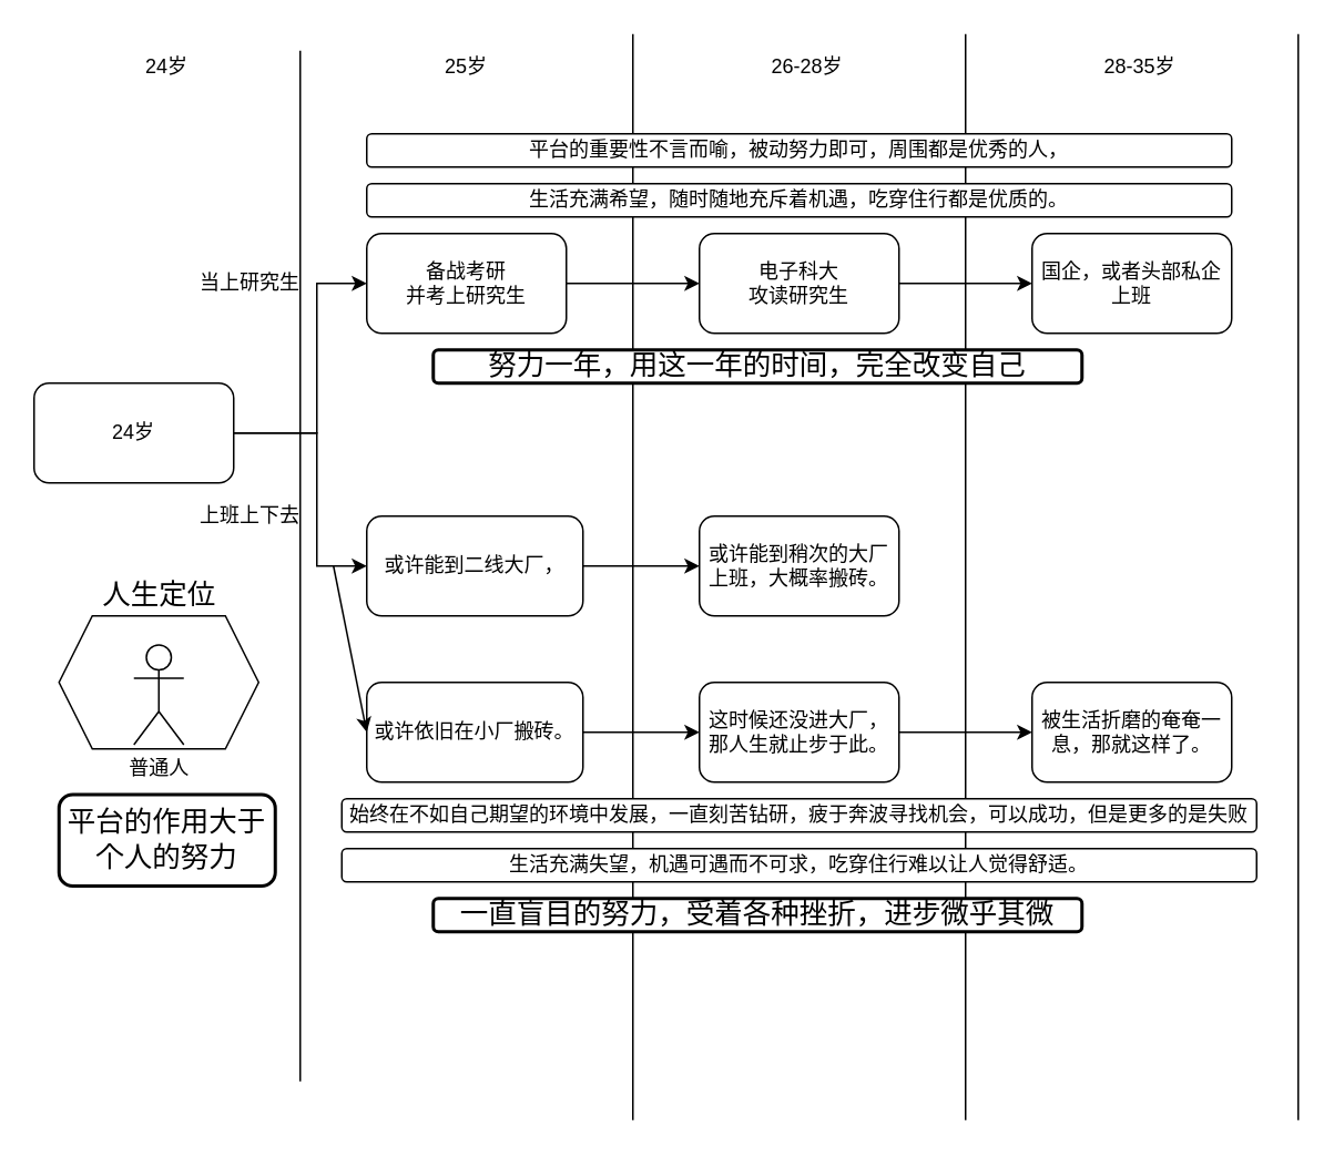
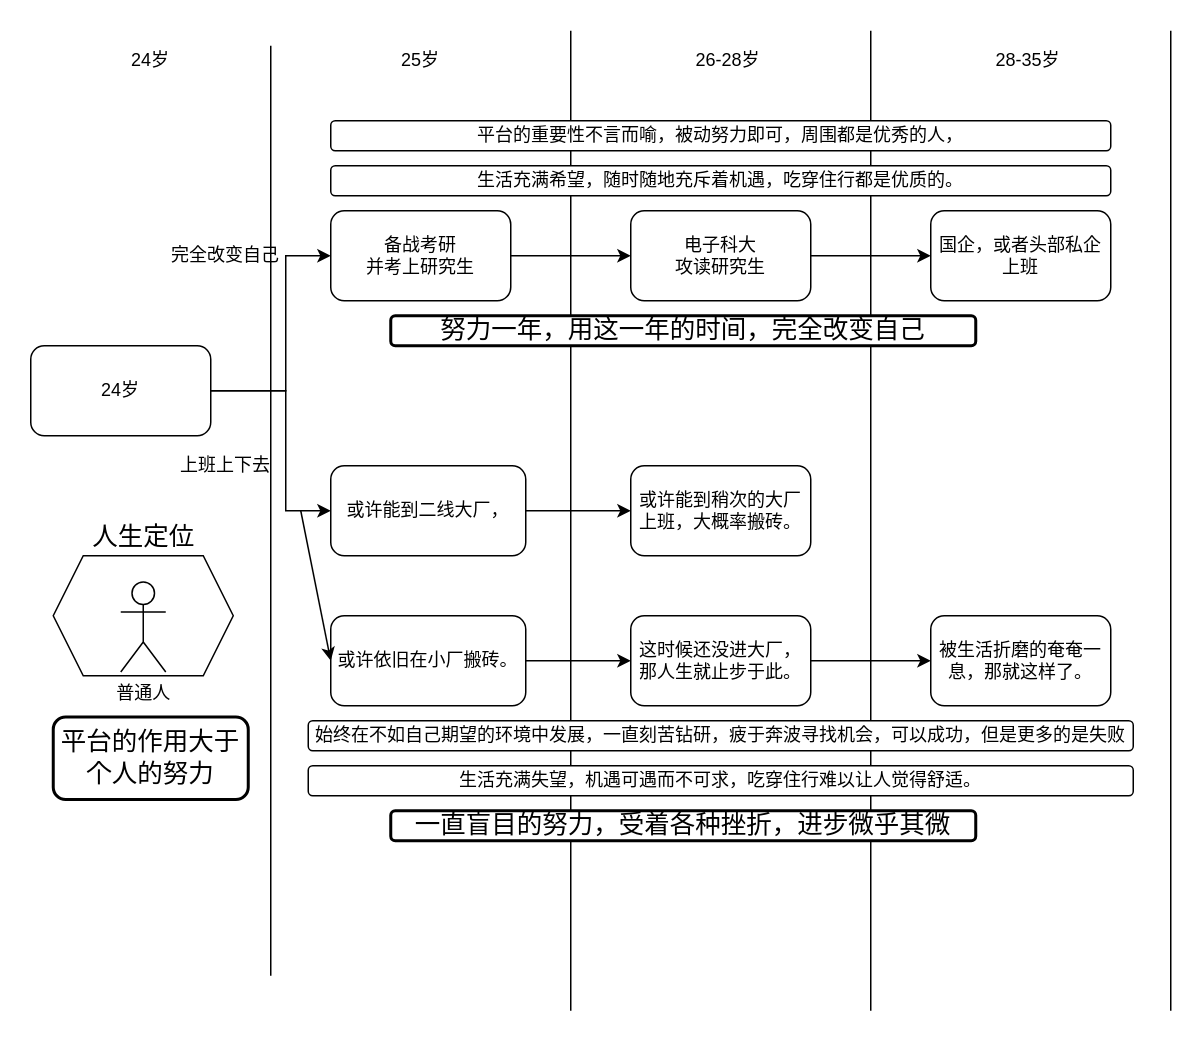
  <mxCell id="0" />
  <mxCell id="1" parent="0" />
  <mxCell id="2" value="" style="edgeStyle=orthogonalEdgeStyle;rounded=0;orthogonalLoop=1;jettySize=auto;html=1;" edge="1" parent="1" source="4" target="7"><mxGeometry relative="1" as="geometry"><Array as="points"><mxPoint x="190" y="260" /><mxPoint x="190" y="170" /></Array></mxGeometry></mxCell>
  <mxCell id="3" style="edgeStyle=orthogonalEdgeStyle;rounded=0;orthogonalLoop=1;jettySize=auto;html=1;entryX=0;entryY=0.5;entryDx=0;entryDy=0;" edge="1" parent="1" source="4" target="10"><mxGeometry relative="1" as="geometry"><Array as="points"><mxPoint x="190" y="260" /><mxPoint x="190" y="340" /></Array></mxGeometry></mxCell>
  <mxCell id="4" value="24岁" style="rounded=1;whiteSpace=wrap;html=1;" vertex="1" parent="1"><mxGeometry y="230" width="120" height="60" as="geometry" x="20" /></mxCell>
  <mxCell id="5" value="" style="endArrow=none;html=1;" edge="1" parent="1"><mxGeometry width="50" height="50" relative="1" as="geometry"><mxPoint x="180" y="650" as="sourcePoint" /><mxPoint x="180" y="30" as="targetPoint" /></mxGeometry></mxCell>
  <mxCell id="6" value="" style="edgeStyle=orthogonalEdgeStyle;rounded=0;orthogonalLoop=1;jettySize=auto;html=1;" edge="1" parent="1" source="7" target="16"><mxGeometry relative="1" as="geometry" /></mxCell>
  <mxCell id="7" value="备战考研&lt;br&gt;并考上研究生" style="rounded=1;whiteSpace=wrap;html=1;" vertex="1" parent="1"><mxGeometry x="220" y="140" width="120" height="60" as="geometry" /></mxCell>
- <mxCell id="8" value="当上研究生" style="text;html=1;strokeColor=none;fillColor=none;align=center;verticalAlign=middle;whiteSpace=wrap;rounded=0;" vertex="1" parent="1"><mxGeometry x="105" y="160" width="90" height="20" as="geometry" /></mxCell>
+ <mxCell id="8" value="完全改变自己" style="text;html=1;strokeColor=none;fillColor=none;align=center;verticalAlign=middle;whiteSpace=wrap;rounded=0;" vertex="1" parent="1"><mxGeometry x="105" y="160" width="90" height="20" as="geometry" /></mxCell>
  <mxCell id="9" value="" style="edgeStyle=orthogonalEdgeStyle;rounded=0;orthogonalLoop=1;jettySize=auto;html=1;" edge="1" parent="1" source="10" target="21"><mxGeometry relative="1" as="geometry" /></mxCell>
  <mxCell id="10" value="或许能到二线大厂，&lt;br&gt;" style="rounded=1;whiteSpace=wrap;html=1;" vertex="1" parent="1"><mxGeometry x="220" y="310" width="130" height="60" as="geometry" /></mxCell>
  <mxCell id="11" value="上班上下去" style="text;html=1;strokeColor=none;fillColor=none;align=center;verticalAlign=middle;whiteSpace=wrap;rounded=0;" vertex="1" parent="1"><mxGeometry x="115" y="300" width="70" height="20" as="geometry" /></mxCell>
  <mxCell id="12" value="" style="endArrow=none;html=1;" edge="1" parent="1"><mxGeometry width="50" height="50" relative="1" as="geometry"><mxPoint x="380" y="673.333" as="sourcePoint" /><mxPoint x="380" as="targetPoint" y="20" /></mxGeometry></mxCell>
  <mxCell id="13" value="24岁" style="text;html=1;strokeColor=none;fillColor=none;align=center;verticalAlign=middle;whiteSpace=wrap;rounded=0;" vertex="1" parent="1"><mxGeometry x="80" y="30" width="40" height="20" as="geometry" /></mxCell>
  <mxCell id="14" value="25岁" style="text;html=1;strokeColor=none;fillColor=none;align=center;verticalAlign=middle;whiteSpace=wrap;rounded=0;" vertex="1" parent="1"><mxGeometry x="260" y="30" width="40" height="20" as="geometry" /></mxCell>
  <mxCell id="15" value="" style="edgeStyle=orthogonalEdgeStyle;rounded=0;orthogonalLoop=1;jettySize=auto;html=1;" edge="1" parent="1" source="16" target="19"><mxGeometry relative="1" as="geometry" /></mxCell>
  <mxCell id="16" value="电子科大&lt;br&gt;攻读研究生" style="rounded=1;whiteSpace=wrap;html=1;" vertex="1" parent="1"><mxGeometry x="420" y="140" width="120" height="60" as="geometry" /></mxCell>
  <mxCell id="17" value="" style="endArrow=none;html=1;" edge="1" parent="1"><mxGeometry width="50" height="50" relative="1" as="geometry"><mxPoint x="580" y="673.333" as="sourcePoint" /><mxPoint x="580" as="targetPoint" y="20" /></mxGeometry></mxCell>
  <mxCell id="18" value="" style="endArrow=none;html=1;" edge="1" parent="1"><mxGeometry width="50" height="50" relative="1" as="geometry"><mxPoint x="780" y="673.333" as="sourcePoint" /><mxPoint x="780" as="targetPoint" y="20" /></mxGeometry></mxCell>
  <mxCell id="19" value="国企，或者头部私企上班" style="whiteSpace=wrap;html=1;rounded=1;" vertex="1" parent="1"><mxGeometry x="620" y="140" width="120" height="60" as="geometry" /></mxCell>
  <mxCell id="20" value="26-28岁" style="text;html=1;strokeColor=none;fillColor=none;align=center;verticalAlign=middle;whiteSpace=wrap;rounded=0;" vertex="1" parent="1"><mxGeometry x="460" y="30" width="50" height="20" as="geometry" /></mxCell>
  <mxCell id="21" value="或许能到稍次的大厂上班，大概率搬砖。&lt;br&gt;" style="whiteSpace=wrap;html=1;rounded=1;" vertex="1" parent="1"><mxGeometry x="420" y="310" width="120" height="60" as="geometry" /></mxCell>
  <mxCell id="22" value="28-35岁" style="text;html=1;strokeColor=none;fillColor=none;align=center;verticalAlign=middle;whiteSpace=wrap;rounded=0;" vertex="1" parent="1"><mxGeometry x="660" y="30" width="50" height="20" as="geometry" /></mxCell>
  <mxCell id="23" value="平台的重要性不言而喻，被动努力即可，周围都是优秀的人，" style="rounded=1;whiteSpace=wrap;html=1;" vertex="1" parent="1"><mxGeometry x="220" y="80" width="520" height="20" as="geometry" /></mxCell>
  <mxCell id="24" value="" style="edgeStyle=orthogonalEdgeStyle;rounded=0;orthogonalLoop=1;jettySize=auto;html=1;" edge="1" parent="1" source="25" target="26"><mxGeometry relative="1" as="geometry" /></mxCell>
  <mxCell id="25" value="&lt;span&gt;这时候还没进大厂，那人生就止步于此。&lt;/span&gt;" style="rounded=1;whiteSpace=wrap;html=1;" vertex="1" parent="1"><mxGeometry x="420" y="410" width="120" height="60" as="geometry" /></mxCell>
  <mxCell id="26" value="&lt;span&gt;被生活折磨的奄奄一息，那就这样了。&lt;/span&gt;" style="whiteSpace=wrap;html=1;rounded=1;" vertex="1" parent="1"><mxGeometry x="620" y="410" width="120" height="60" as="geometry" /></mxCell>
  <mxCell id="27" value="" style="edgeStyle=orthogonalEdgeStyle;rounded=0;orthogonalLoop=1;jettySize=auto;html=1;" edge="1" parent="1" source="28" target="25"><mxGeometry relative="1" as="geometry" /></mxCell>
  <mxCell id="28" value="&lt;span&gt;或许依旧在小厂搬砖。&lt;/span&gt;" style="rounded=1;whiteSpace=wrap;html=1;" vertex="1" parent="1"><mxGeometry x="220" y="410" width="130" height="60" as="geometry" /></mxCell>
  <mxCell id="29" value="" style="endArrow=classic;html=1;entryX=0;entryY=0.5;entryDx=0;entryDy=0;" edge="1" parent="1" target="28"><mxGeometry width="50" height="50" relative="1" as="geometry"><mxPoint x="200" y="340" as="sourcePoint" /><mxPoint x="200" y="450" as="targetPoint" /></mxGeometry></mxCell>
  <mxCell id="30" value="" style="shape=hexagon;perimeter=hexagonPerimeter2;whiteSpace=wrap;html=1;fixedSize=1;" vertex="1" parent="1"><mxGeometry x="35" y="370" width="120" height="80" as="geometry" /></mxCell>
  <mxCell id="31" value="普通人" style="shape=umlActor;verticalLabelPosition=bottom;verticalAlign=top;html=1;outlineConnect=0;" vertex="1" parent="1"><mxGeometry x="80" y="387.5" width="30" height="60" as="geometry" /></mxCell>
  <mxCell id="32" value="人生定位" style="text;html=1;strokeColor=none;fillColor=none;align=center;verticalAlign=middle;whiteSpace=wrap;rounded=0;strokeWidth=2;fontSize=17;" vertex="1" parent="1"><mxGeometry x="52.5" y="347.5" width="85" height="20" as="geometry" /></mxCell>
  <mxCell id="33" value="始终在不如自己期望的环境中发展，一直刻苦钻研，疲于奔波寻找机会，可以成功，但是更多的是失败" style="rounded=1;whiteSpace=wrap;html=1;" vertex="1" parent="1"><mxGeometry x="205" y="480" width="550" height="20" as="geometry" /></mxCell>
  <mxCell id="34" value="努力一年，用这一年的时间，完全改变自己" style="rounded=1;whiteSpace=wrap;html=1;fontSize=17;strokeWidth=2;" vertex="1" parent="1"><mxGeometry x="260" y="210" width="390" height="20" as="geometry" /></mxCell>
  <mxCell id="35" value="平台的作用大于个人的努力" style="rounded=1;whiteSpace=wrap;html=1;fontSize=17;strokeWidth=2;" vertex="1" parent="1"><mxGeometry x="35" y="477.5" width="130" height="55" as="geometry" /></mxCell>
  <mxCell id="36" value="生活充满希望，随时随地充斥着机遇，吃穿住行都是优质的。" style="rounded=1;whiteSpace=wrap;html=1;" vertex="1" parent="1"><mxGeometry x="220" y="110" width="520" height="20" as="geometry" /></mxCell>
  <mxCell id="37" value="生活充满失望，机遇可遇而不可求，吃穿住行难以让人觉得舒适。" style="rounded=1;whiteSpace=wrap;html=1;" vertex="1" parent="1"><mxGeometry x="205" y="510" width="550" height="20" as="geometry" /></mxCell>
  <mxCell id="38" value="一直盲目的努力，受着各种挫折，进步微乎其微" style="rounded=1;whiteSpace=wrap;html=1;fontSize=17;strokeWidth=2;" vertex="1" parent="1"><mxGeometry x="260" y="540" width="390" height="20" as="geometry" /></mxCell>
